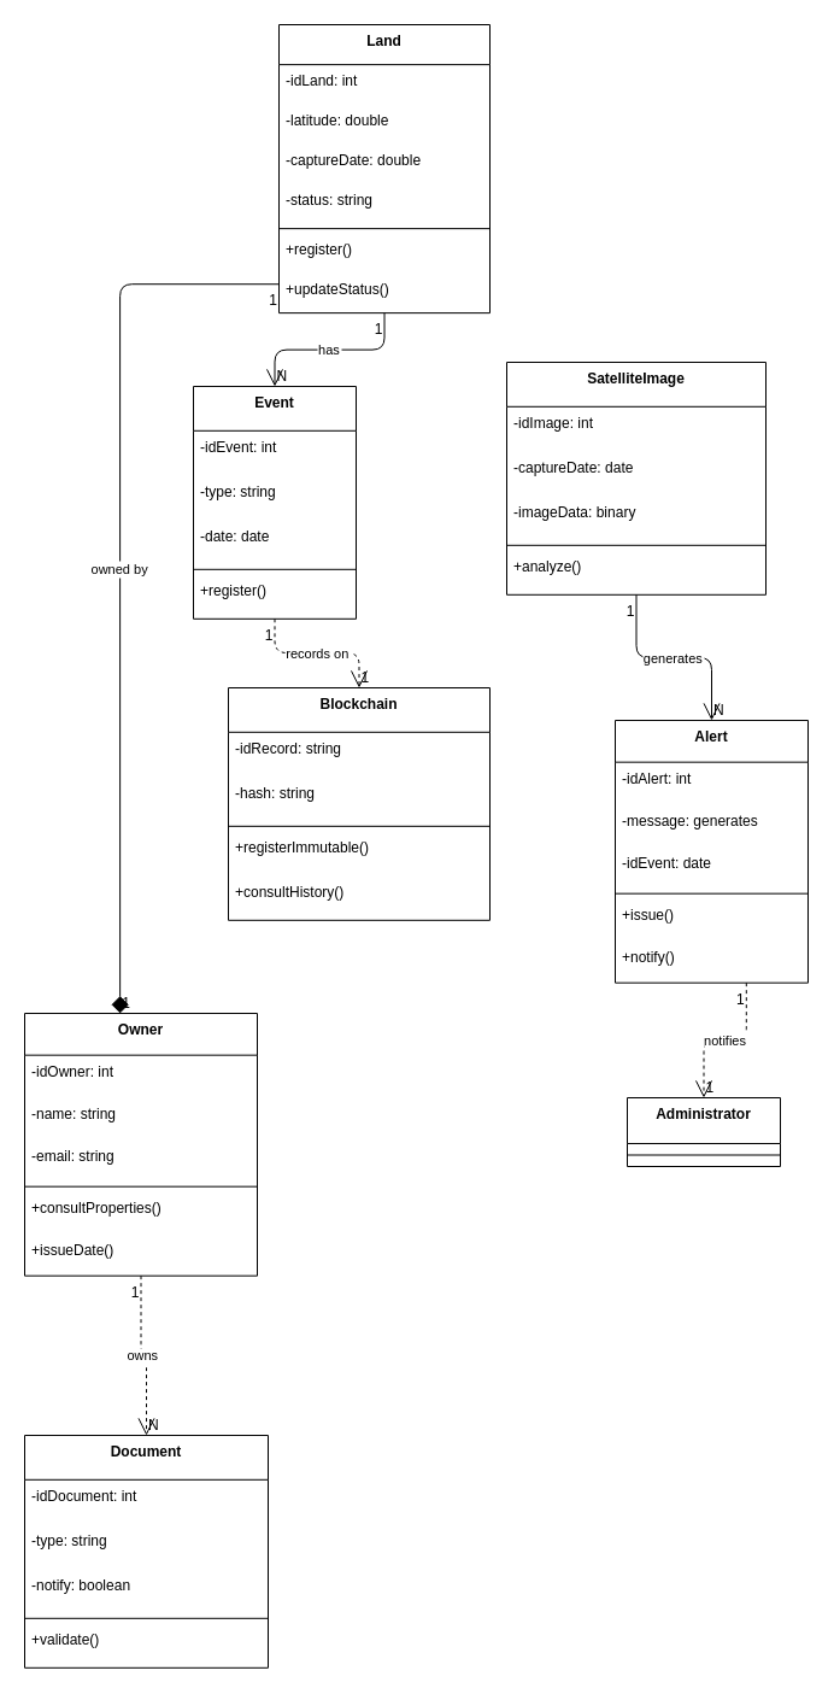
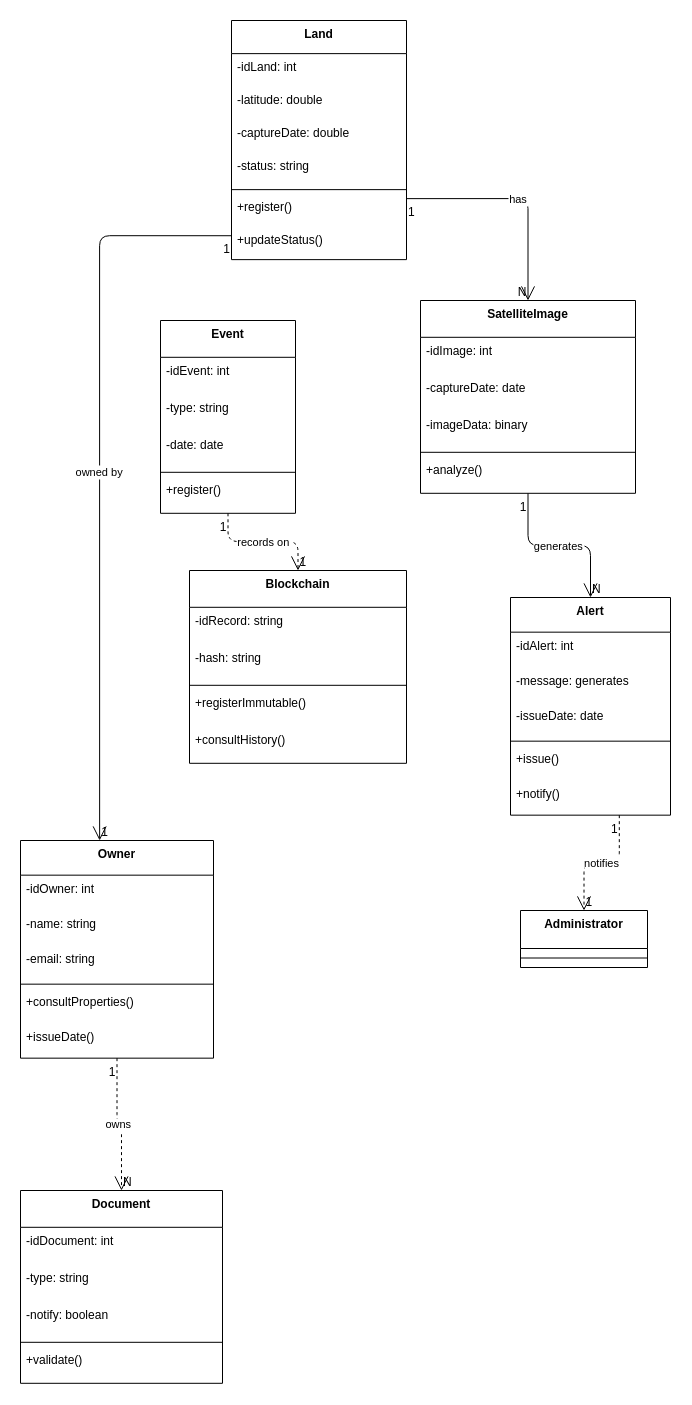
  <mxCell id="0" />
  <mxCell id="1" parent="0" />
  <mxCell id="2" value="Land" style="swimlane;fontStyle=1;align=center;verticalAlign=top;childLayout=stackLayout;horizontal=1;startSize=33.143;horizontalStack=0;resizeParent=1;resizeParentMax=0;resizeLast=0;collapsible=0;marginBottom=0;" parent="1" vertex="1"><mxGeometry x="231" y="20" width="175" height="239.143" as="geometry" /></mxCell>
  <mxCell id="3" value="-idLand: int" style="text;strokeColor=none;fillColor=none;align=left;verticalAlign=top;spacingLeft=4;spacingRight=4;overflow=hidden;rotatable=0;points=[[0,0.5],[1,0.5]];portConstraint=eastwest;" parent="2" vertex="1"><mxGeometry y="33.143" width="175" height="33" as="geometry" /></mxCell>
  <mxCell id="4" value="-latitude: double" style="text;strokeColor=none;fillColor=none;align=left;verticalAlign=top;spacingLeft=4;spacingRight=4;overflow=hidden;rotatable=0;points=[[0,0.5],[1,0.5]];portConstraint=eastwest;" parent="2" vertex="1"><mxGeometry y="66.143" width="175" height="33" as="geometry" /></mxCell>
  <mxCell id="5" value="-captureDate: double" style="text;strokeColor=none;fillColor=none;align=left;verticalAlign=top;spacingLeft=4;spacingRight=4;overflow=hidden;rotatable=0;points=[[0,0.5],[1,0.5]];portConstraint=eastwest;" parent="2" vertex="1"><mxGeometry y="99.143" width="175" height="33" as="geometry" /></mxCell>
  <mxCell id="6" value="-status: string" style="text;strokeColor=none;fillColor=none;align=left;verticalAlign=top;spacingLeft=4;spacingRight=4;overflow=hidden;rotatable=0;points=[[0,0.5],[1,0.5]];portConstraint=eastwest;" parent="2" vertex="1"><mxGeometry y="132.143" width="175" height="33" as="geometry" /></mxCell>
  <mxCell id="7" style="line;strokeWidth=1;fillColor=none;align=left;verticalAlign=middle;spacingTop=-1;spacingLeft=3;spacingRight=3;rotatable=0;labelPosition=right;points=[];portConstraint=eastwest;strokeColor=inherit;" parent="2" vertex="1"><mxGeometry y="165.143" width="175" height="8" as="geometry" /></mxCell>
  <mxCell id="8" value="+register()" style="text;strokeColor=none;fillColor=none;align=left;verticalAlign=top;spacingLeft=4;spacingRight=4;overflow=hidden;rotatable=0;points=[[0,0.5],[1,0.5]];portConstraint=eastwest;" parent="2" vertex="1"><mxGeometry y="173.143" width="175" height="33" as="geometry" /></mxCell>
  <mxCell id="9" value="+updateStatus()" style="text;strokeColor=none;fillColor=none;align=left;verticalAlign=top;spacingLeft=4;spacingRight=4;overflow=hidden;rotatable=0;points=[[0,0.5],[1,0.5]];portConstraint=eastwest;" parent="2" vertex="1"><mxGeometry y="206.143" width="175" height="33" as="geometry" /></mxCell>
  <mxCell id="10" value="Owner" style="swimlane;fontStyle=1;align=center;verticalAlign=top;childLayout=stackLayout;horizontal=1;startSize=34.667;horizontalStack=0;resizeParent=1;resizeParentMax=0;resizeLast=0;collapsible=0;marginBottom=0;" parent="1" vertex="1"><mxGeometry x="20" y="840" width="193" height="217.667" as="geometry" /></mxCell>
  <mxCell id="11" value="-idOwner: int" style="text;strokeColor=none;fillColor=none;align=left;verticalAlign=top;spacingLeft=4;spacingRight=4;overflow=hidden;rotatable=0;points=[[0,0.5],[1,0.5]];portConstraint=eastwest;" parent="10" vertex="1"><mxGeometry y="34.667" width="193" height="35" as="geometry" /></mxCell>
  <mxCell id="12" value="-name: string" style="text;strokeColor=none;fillColor=none;align=left;verticalAlign=top;spacingLeft=4;spacingRight=4;overflow=hidden;rotatable=0;points=[[0,0.5],[1,0.5]];portConstraint=eastwest;" parent="10" vertex="1"><mxGeometry y="69.667" width="193" height="35" as="geometry" /></mxCell>
  <mxCell id="13" value="-email: string" style="text;strokeColor=none;fillColor=none;align=left;verticalAlign=top;spacingLeft=4;spacingRight=4;overflow=hidden;rotatable=0;points=[[0,0.5],[1,0.5]];portConstraint=eastwest;" parent="10" vertex="1"><mxGeometry y="104.667" width="193" height="35" as="geometry" /></mxCell>
  <mxCell id="14" style="line;strokeWidth=1;fillColor=none;align=left;verticalAlign=middle;spacingTop=-1;spacingLeft=3;spacingRight=3;rotatable=0;labelPosition=right;points=[];portConstraint=eastwest;strokeColor=inherit;" parent="10" vertex="1"><mxGeometry y="139.667" width="193" height="8" as="geometry" /></mxCell>
  <mxCell id="15" value="+consultProperties()" style="text;strokeColor=none;fillColor=none;align=left;verticalAlign=top;spacingLeft=4;spacingRight=4;overflow=hidden;rotatable=0;points=[[0,0.5],[1,0.5]];portConstraint=eastwest;" parent="10" vertex="1"><mxGeometry y="147.667" width="193" height="35" as="geometry" /></mxCell>
  <mxCell id="16" value="+issueDate()" style="text;strokeColor=none;fillColor=none;align=left;verticalAlign=top;spacingLeft=4;spacingRight=4;overflow=hidden;rotatable=0;points=[[0,0.5],[1,0.5]];portConstraint=eastwest;" parent="10" vertex="1"><mxGeometry y="182.667" width="193" height="35" as="geometry" /></mxCell>
  <mxCell id="17" value="Document" style="swimlane;fontStyle=1;align=center;verticalAlign=top;childLayout=stackLayout;horizontal=1;startSize=36.8;horizontalStack=0;resizeParent=1;resizeParentMax=0;resizeLast=0;collapsible=0;marginBottom=0;" parent="1" vertex="1"><mxGeometry x="20" y="1190" width="202" height="192.8" as="geometry" /></mxCell>
  <mxCell id="18" value="-idDocument: int" style="text;strokeColor=none;fillColor=none;align=left;verticalAlign=top;spacingLeft=4;spacingRight=4;overflow=hidden;rotatable=0;points=[[0,0.5],[1,0.5]];portConstraint=eastwest;" parent="17" vertex="1"><mxGeometry y="36.8" width="202" height="37" as="geometry" /></mxCell>
  <mxCell id="19" value="-type: string" style="text;strokeColor=none;fillColor=none;align=left;verticalAlign=top;spacingLeft=4;spacingRight=4;overflow=hidden;rotatable=0;points=[[0,0.5],[1,0.5]];portConstraint=eastwest;" parent="17" vertex="1"><mxGeometry y="73.8" width="202" height="37" as="geometry" /></mxCell>
  <mxCell id="20" value="-notify: boolean" style="text;strokeColor=none;fillColor=none;align=left;verticalAlign=top;spacingLeft=4;spacingRight=4;overflow=hidden;rotatable=0;points=[[0,0.5],[1,0.5]];portConstraint=eastwest;" parent="17" vertex="1"><mxGeometry y="110.8" width="202" height="37" as="geometry" /></mxCell>
  <mxCell id="21" style="line;strokeWidth=1;fillColor=none;align=left;verticalAlign=middle;spacingTop=-1;spacingLeft=3;spacingRight=3;rotatable=0;labelPosition=right;points=[];portConstraint=eastwest;strokeColor=inherit;" parent="17" vertex="1"><mxGeometry y="147.8" width="202" height="8" as="geometry" /></mxCell>
  <mxCell id="22" value="+validate()" style="text;strokeColor=none;fillColor=none;align=left;verticalAlign=top;spacingLeft=4;spacingRight=4;overflow=hidden;rotatable=0;points=[[0,0.5],[1,0.5]];portConstraint=eastwest;" parent="17" vertex="1"><mxGeometry y="155.8" width="202" height="37" as="geometry" /></mxCell>
  <mxCell id="23" value="Event" style="swimlane;fontStyle=1;align=center;verticalAlign=top;childLayout=stackLayout;horizontal=1;startSize=36.8;horizontalStack=0;resizeParent=1;resizeParentMax=0;resizeLast=0;collapsible=0;marginBottom=0;" parent="1" vertex="1"><mxGeometry x="160" y="320" width="135" height="192.8" as="geometry" /></mxCell>
  <mxCell id="24" value="-idEvent: int" style="text;strokeColor=none;fillColor=none;align=left;verticalAlign=top;spacingLeft=4;spacingRight=4;overflow=hidden;rotatable=0;points=[[0,0.5],[1,0.5]];portConstraint=eastwest;" parent="23" vertex="1"><mxGeometry y="36.8" width="135" height="37" as="geometry" /></mxCell>
  <mxCell id="25" value="-type: string" style="text;strokeColor=none;fillColor=none;align=left;verticalAlign=top;spacingLeft=4;spacingRight=4;overflow=hidden;rotatable=0;points=[[0,0.5],[1,0.5]];portConstraint=eastwest;" parent="23" vertex="1"><mxGeometry y="73.8" width="135" height="37" as="geometry" /></mxCell>
  <mxCell id="26" value="-date: date" style="text;strokeColor=none;fillColor=none;align=left;verticalAlign=top;spacingLeft=4;spacingRight=4;overflow=hidden;rotatable=0;points=[[0,0.5],[1,0.5]];portConstraint=eastwest;" parent="23" vertex="1"><mxGeometry y="110.8" width="135" height="37" as="geometry" /></mxCell>
  <mxCell id="27" style="line;strokeWidth=1;fillColor=none;align=left;verticalAlign=middle;spacingTop=-1;spacingLeft=3;spacingRight=3;rotatable=0;labelPosition=right;points=[];portConstraint=eastwest;strokeColor=inherit;" parent="23" vertex="1"><mxGeometry y="147.8" width="135" height="8" as="geometry" /></mxCell>
  <mxCell id="28" value="+register()" style="text;strokeColor=none;fillColor=none;align=left;verticalAlign=top;spacingLeft=4;spacingRight=4;overflow=hidden;rotatable=0;points=[[0,0.5],[1,0.5]];portConstraint=eastwest;" parent="23" vertex="1"><mxGeometry y="155.8" width="135" height="37" as="geometry" /></mxCell>
  <mxCell id="29" value="SatelliteImage" style="swimlane;fontStyle=1;align=center;verticalAlign=top;childLayout=stackLayout;horizontal=1;startSize=36.8;horizontalStack=0;resizeParent=1;resizeParentMax=0;resizeLast=0;collapsible=0;marginBottom=0;" parent="1" vertex="1"><mxGeometry x="420" y="300" width="215" height="192.8" as="geometry" /></mxCell>
  <mxCell id="30" value="-idImage: int" style="text;strokeColor=none;fillColor=none;align=left;verticalAlign=top;spacingLeft=4;spacingRight=4;overflow=hidden;rotatable=0;points=[[0,0.5],[1,0.5]];portConstraint=eastwest;" parent="29" vertex="1"><mxGeometry y="36.8" width="215" height="37" as="geometry" /></mxCell>
  <mxCell id="31" value="-captureDate: date" style="text;strokeColor=none;fillColor=none;align=left;verticalAlign=top;spacingLeft=4;spacingRight=4;overflow=hidden;rotatable=0;points=[[0,0.5],[1,0.5]];portConstraint=eastwest;" parent="29" vertex="1"><mxGeometry y="73.8" width="215" height="37" as="geometry" /></mxCell>
  <mxCell id="32" value="-imageData: binary" style="text;strokeColor=none;fillColor=none;align=left;verticalAlign=top;spacingLeft=4;spacingRight=4;overflow=hidden;rotatable=0;points=[[0,0.5],[1,0.5]];portConstraint=eastwest;" parent="29" vertex="1"><mxGeometry y="110.8" width="215" height="37" as="geometry" /></mxCell>
  <mxCell id="33" style="line;strokeWidth=1;fillColor=none;align=left;verticalAlign=middle;spacingTop=-1;spacingLeft=3;spacingRight=3;rotatable=0;labelPosition=right;points=[];portConstraint=eastwest;strokeColor=inherit;" parent="29" vertex="1"><mxGeometry y="147.8" width="215" height="8" as="geometry" /></mxCell>
  <mxCell id="34" value="+analyze()" style="text;strokeColor=none;fillColor=none;align=left;verticalAlign=top;spacingLeft=4;spacingRight=4;overflow=hidden;rotatable=0;points=[[0,0.5],[1,0.5]];portConstraint=eastwest;" parent="29" vertex="1"><mxGeometry y="155.8" width="215" height="37" as="geometry" /></mxCell>
  <mxCell id="35" value="Alert" style="swimlane;fontStyle=1;align=center;verticalAlign=top;childLayout=stackLayout;horizontal=1;startSize=34.667;horizontalStack=0;resizeParent=1;resizeParentMax=0;resizeLast=0;collapsible=0;marginBottom=0;" parent="1" vertex="1"><mxGeometry x="510" y="597" width="160" height="217.667" as="geometry" /></mxCell>
  <mxCell id="36" value="-idAlert: int" style="text;strokeColor=none;fillColor=none;align=left;verticalAlign=top;spacingLeft=4;spacingRight=4;overflow=hidden;rotatable=0;points=[[0,0.5],[1,0.5]];portConstraint=eastwest;" parent="35" vertex="1"><mxGeometry y="34.667" width="160" height="35" as="geometry" /></mxCell>
  <mxCell id="37" value="-message: generates" style="text;strokeColor=none;fillColor=none;align=left;verticalAlign=top;spacingLeft=4;spacingRight=4;overflow=hidden;rotatable=0;points=[[0,0.5],[1,0.5]];portConstraint=eastwest;" parent="35" vertex="1"><mxGeometry y="69.667" width="160" height="35" as="geometry" /></mxCell>
- <mxCell id="38" value="-idEvent: date" style="text;strokeColor=none;fillColor=none;align=left;verticalAlign=top;spacingLeft=4;spacingRight=4;overflow=hidden;rotatable=0;points=[[0,0.5],[1,0.5]];portConstraint=eastwest;" parent="35" vertex="1"><mxGeometry y="104.667" width="160" height="35" as="geometry" /></mxCell>
+ <mxCell id="38" value="-issueDate: date" style="text;strokeColor=none;fillColor=none;align=left;verticalAlign=top;spacingLeft=4;spacingRight=4;overflow=hidden;rotatable=0;points=[[0,0.5],[1,0.5]];portConstraint=eastwest;" parent="35" vertex="1"><mxGeometry y="104.667" width="160" height="35" as="geometry" /></mxCell>
  <mxCell id="39" style="line;strokeWidth=1;fillColor=none;align=left;verticalAlign=middle;spacingTop=-1;spacingLeft=3;spacingRight=3;rotatable=0;labelPosition=right;points=[];portConstraint=eastwest;strokeColor=inherit;" parent="35" vertex="1"><mxGeometry y="139.667" width="160" height="8" as="geometry" /></mxCell>
  <mxCell id="40" value="+issue()" style="text;strokeColor=none;fillColor=none;align=left;verticalAlign=top;spacingLeft=4;spacingRight=4;overflow=hidden;rotatable=0;points=[[0,0.5],[1,0.5]];portConstraint=eastwest;" parent="35" vertex="1"><mxGeometry y="147.667" width="160" height="35" as="geometry" /></mxCell>
  <mxCell id="41" value="+notify()" style="text;strokeColor=none;fillColor=none;align=left;verticalAlign=top;spacingLeft=4;spacingRight=4;overflow=hidden;rotatable=0;points=[[0,0.5],[1,0.5]];portConstraint=eastwest;" parent="35" vertex="1"><mxGeometry y="182.667" width="160" height="35" as="geometry" /></mxCell>
  <mxCell id="42" value="Blockchain" style="swimlane;fontStyle=1;align=center;verticalAlign=top;childLayout=stackLayout;horizontal=1;startSize=36.8;horizontalStack=0;resizeParent=1;resizeParentMax=0;resizeLast=0;collapsible=0;marginBottom=0;" parent="1" vertex="1"><mxGeometry x="189" y="570" width="217" height="192.8" as="geometry" /></mxCell>
  <mxCell id="43" value="-idRecord: string" style="text;strokeColor=none;fillColor=none;align=left;verticalAlign=top;spacingLeft=4;spacingRight=4;overflow=hidden;rotatable=0;points=[[0,0.5],[1,0.5]];portConstraint=eastwest;" parent="42" vertex="1"><mxGeometry y="36.8" width="217" height="37" as="geometry" /></mxCell>
  <mxCell id="44" value="-hash: string" style="text;strokeColor=none;fillColor=none;align=left;verticalAlign=top;spacingLeft=4;spacingRight=4;overflow=hidden;rotatable=0;points=[[0,0.5],[1,0.5]];portConstraint=eastwest;" parent="42" vertex="1"><mxGeometry y="73.8" width="217" height="37" as="geometry" /></mxCell>
  <mxCell id="45" style="line;strokeWidth=1;fillColor=none;align=left;verticalAlign=middle;spacingTop=-1;spacingLeft=3;spacingRight=3;rotatable=0;labelPosition=right;points=[];portConstraint=eastwest;strokeColor=inherit;" parent="42" vertex="1"><mxGeometry y="110.8" width="217" height="8" as="geometry" /></mxCell>
  <mxCell id="46" value="+registerImmutable()" style="text;strokeColor=none;fillColor=none;align=left;verticalAlign=top;spacingLeft=4;spacingRight=4;overflow=hidden;rotatable=0;points=[[0,0.5],[1,0.5]];portConstraint=eastwest;" parent="42" vertex="1"><mxGeometry y="118.8" width="217" height="37" as="geometry" /></mxCell>
  <mxCell id="47" value="+consultHistory()" style="text;strokeColor=none;fillColor=none;align=left;verticalAlign=top;spacingLeft=4;spacingRight=4;overflow=hidden;rotatable=0;points=[[0,0.5],[1,0.5]];portConstraint=eastwest;" parent="42" vertex="1"><mxGeometry y="155.8" width="217" height="37" as="geometry" /></mxCell>
  <mxCell id="48" value="Administrator" style="swimlane;fontStyle=1;align=center;verticalAlign=top;childLayout=stackLayout;horizontal=1;startSize=38;horizontalStack=0;resizeParent=1;resizeParentMax=0;resizeLast=0;collapsible=0;marginBottom=0;" parent="1" vertex="1"><mxGeometry x="520" y="910" width="127" height="57" as="geometry" /></mxCell>
  <mxCell id="49" style="line;strokeWidth=1;fillColor=none;align=left;verticalAlign=middle;spacingTop=-1;spacingLeft=3;spacingRight=3;rotatable=0;labelPosition=right;points=[];portConstraint=eastwest;strokeColor=inherit;" parent="48" vertex="1"><mxGeometry y="38" width="127" height="19" as="geometry" /></mxCell>
- <mxCell id="50" value="has" style="startArrow=none;endArrow=open;endSize=12;exitX=0.5;exitY=1;entryX=0.5;entryY=0;edgeStyle=orthogonalEdgeStyle;" parent="1" source="2" target="23" edge="1"><mxGeometry relative="1" as="geometry" /></mxCell>
- <mxCell id="51" value="1" style="edgeLabel;resizable=0;labelBackgroundColor=none;fontSize=12;align=right;verticalAlign=top;" parent="50" vertex="1"><mxGeometry x="-1" relative="1" as="geometry" /></mxCell>
- <mxCell id="52" value="N" style="edgeLabel;resizable=0;labelBackgroundColor=none;fontSize=12;align=left;verticalAlign=bottom;" parent="50" vertex="1"><mxGeometry x="1" relative="1" as="geometry" /></mxCell>
- <mxCell id="56" value="owned by" style="startArrow=none;endArrow=diamond;endSize=12;exitX=0;exitY=0.9;entryX=0.41;entryY=0;edgeStyle=orthogonalEdgeStyle;" parent="1" source="2" target="10" edge="1"><mxGeometry relative="1" as="geometry" /></mxCell>
+ <mxCell id="53" value="has" style="startArrow=none;endArrow=open;endSize=12;exitX=0.99;exitY=0.74;entryX=0.5;entryY=0;edgeStyle=orthogonalEdgeStyle;" parent="1" source="2" target="29" edge="1"><mxGeometry relative="1" as="geometry" /></mxCell>
+ <mxCell id="54" value="1" style="edgeLabel;resizable=0;labelBackgroundColor=none;fontSize=12;align=left;verticalAlign=top;" parent="53" vertex="1"><mxGeometry x="-1" relative="1" as="geometry" /></mxCell>
+ <mxCell id="55" value="N" style="edgeLabel;resizable=0;labelBackgroundColor=none;fontSize=12;align=right;verticalAlign=bottom;" parent="53" vertex="1"><mxGeometry x="1" relative="1" as="geometry" /></mxCell>
+ <mxCell id="56" value="owned by" style="startArrow=none;endArrow=open;endSize=12;exitX=0;exitY=0.9;entryX=0.41;entryY=0;edgeStyle=orthogonalEdgeStyle;" parent="1" source="2" target="10" edge="1"><mxGeometry relative="1" as="geometry" /></mxCell>
  <mxCell id="57" value="1" style="edgeLabel;resizable=0;labelBackgroundColor=none;fontSize=12;align=right;verticalAlign=top;" parent="56" vertex="1"><mxGeometry x="-1" relative="1" as="geometry" /></mxCell>
  <mxCell id="58" value="1" style="edgeLabel;resizable=0;labelBackgroundColor=none;fontSize=12;align=left;verticalAlign=bottom;" parent="56" vertex="1"><mxGeometry x="1" relative="1" as="geometry" /></mxCell>
  <mxCell id="59" value="owns" style="startArrow=none;endArrow=open;endSize=12;exitX=0.5;exitY=1;entryX=0.5;entryY=0;edgeStyle=orthogonalEdgeStyle;elbow=vertical;dashed=1;" parent="1" source="10" target="17" edge="1"><mxGeometry relative="1" as="geometry" /></mxCell>
  <mxCell id="60" value="1" style="edgeLabel;resizable=0;labelBackgroundColor=none;fontSize=12;align=right;verticalAlign=top;" parent="59" vertex="1"><mxGeometry x="-1" relative="1" as="geometry" /></mxCell>
  <mxCell id="61" value="N" style="edgeLabel;resizable=0;labelBackgroundColor=none;fontSize=12;align=left;verticalAlign=bottom;" parent="59" vertex="1"><mxGeometry x="1" relative="1" as="geometry" /></mxCell>
  <mxCell id="62" value="generates" style="startArrow=none;endArrow=open;endSize=12;exitX=0.5;exitY=1;entryX=0.5;entryY=0;edgeStyle=elbowEdgeStyle;elbow=vertical;" parent="1" source="29" target="35" edge="1"><mxGeometry relative="1" as="geometry" /></mxCell>
  <mxCell id="63" value="1" style="edgeLabel;resizable=0;labelBackgroundColor=none;fontSize=12;align=right;verticalAlign=top;" parent="62" vertex="1"><mxGeometry x="-1" relative="1" as="geometry" /></mxCell>
  <mxCell id="64" value="N" style="edgeLabel;resizable=0;labelBackgroundColor=none;fontSize=12;align=left;verticalAlign=bottom;" parent="62" vertex="1"><mxGeometry x="1" relative="1" as="geometry" /></mxCell>
  <mxCell id="65" value="records on" style="startArrow=none;endArrow=open;endSize=12;exitX=0.5;exitY=1;entryX=0.5;entryY=0;edgeStyle=elbowEdgeStyle;elbow=vertical;dashed=1;" parent="1" source="23" target="42" edge="1"><mxGeometry relative="1" as="geometry" /></mxCell>
  <mxCell id="66" value="1" style="edgeLabel;resizable=0;labelBackgroundColor=none;fontSize=12;align=right;verticalAlign=top;" parent="65" vertex="1"><mxGeometry x="-1" relative="1" as="geometry" /></mxCell>
  <mxCell id="67" value="1" style="edgeLabel;resizable=0;labelBackgroundColor=none;fontSize=12;align=left;verticalAlign=bottom;" parent="65" vertex="1"><mxGeometry x="1" relative="1" as="geometry" /></mxCell>
  <mxCell id="68" value="notifies" style="startArrow=none;endArrow=open;endSize=12;exitX=0.68;exitY=1;entryX=0.5;entryY=0;edgeStyle=orthogonalEdgeStyle;dashed=1;" parent="1" source="35" target="48" edge="1"><mxGeometry relative="1" as="geometry" /></mxCell>
  <mxCell id="69" value="1" style="edgeLabel;resizable=0;labelBackgroundColor=none;fontSize=12;align=right;verticalAlign=top;" parent="68" vertex="1"><mxGeometry x="-1" relative="1" as="geometry" /></mxCell>
  <mxCell id="70" value="1" style="edgeLabel;resizable=0;labelBackgroundColor=none;fontSize=12;align=left;verticalAlign=bottom;" parent="68" vertex="1"><mxGeometry x="1" relative="1" as="geometry" /></mxCell>
